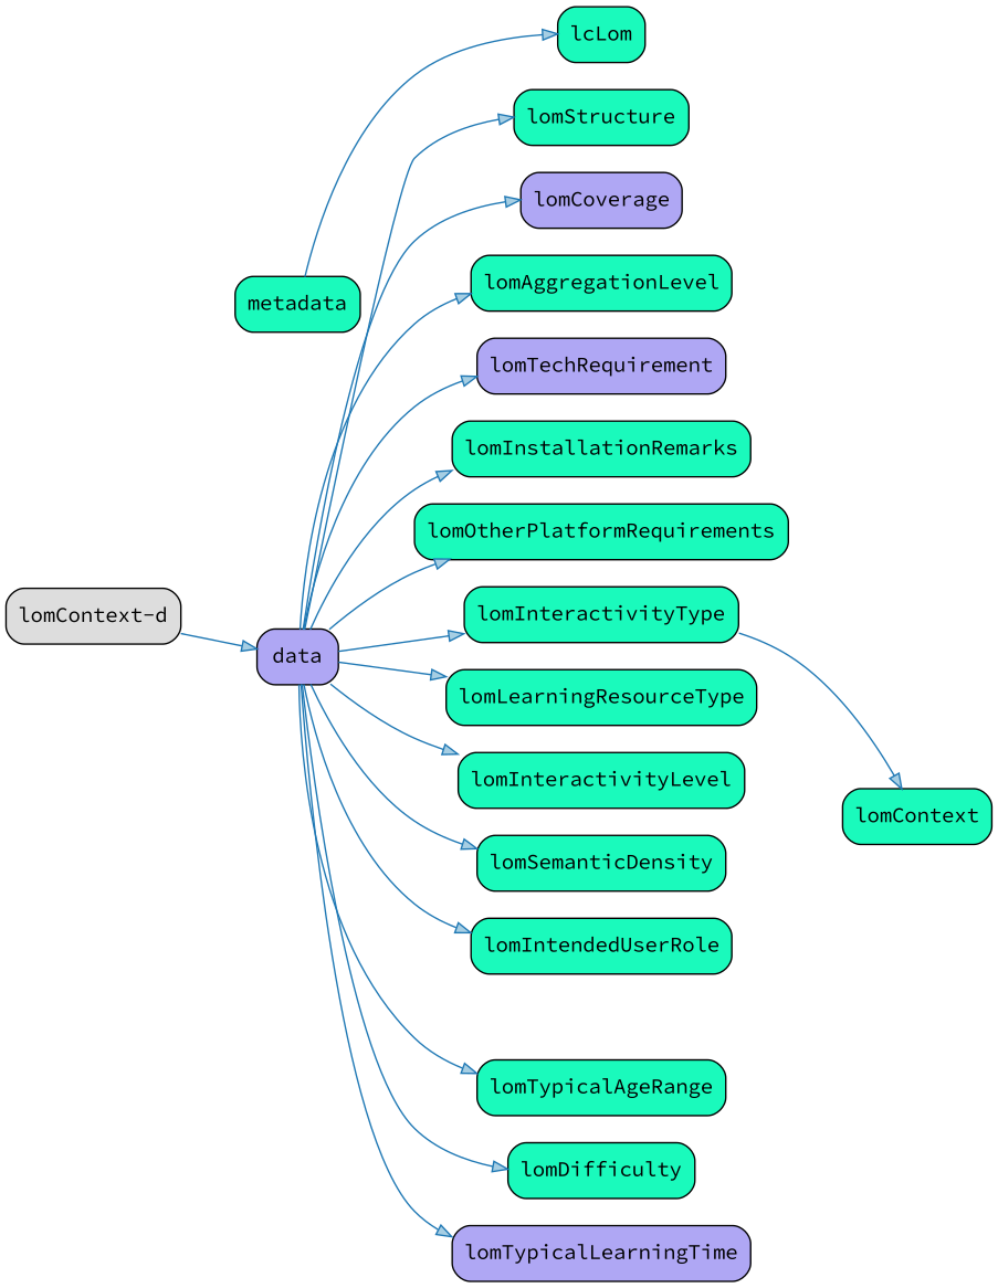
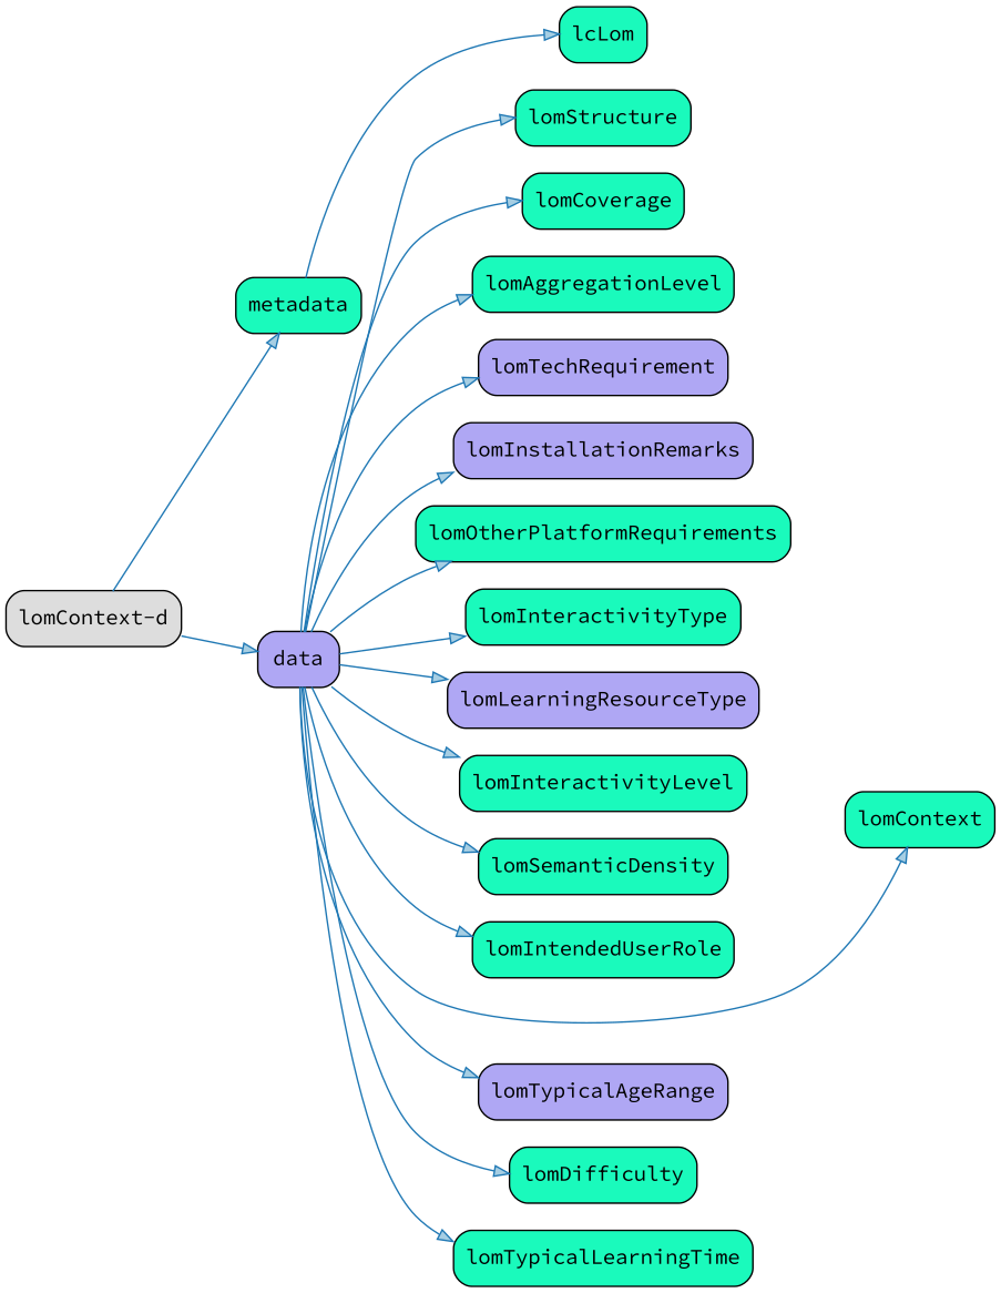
  strict digraph {
    fontname="Source Code Pro"
    rankdir=LR
    node [fillcolor="#1AFABC" fontname="Source Code Pro" shape=Mrecord style=filled]
    edge [color="#1f78b4" fillcolor="#a6cee3" fontname="Source Code Pro"]
    n1 [fillcolor="#DDDDDD" label="lomContext-d"]
    n2 [label=metadata]
    n3 [fillcolor="#AFA7F4" label=data]
    n4 [label=lcLom]
    n5 [label=lomStructure]
-   n6 [fillcolor="#AFA7F4" label=lomCoverage]
+   n6 [label=lomCoverage]
    n7 [label=lomAggregationLevel]
    n8 [fillcolor="#AFA7F4" label=lomTechRequirement]
-   n9 [label=lomInstallationRemarks]
+   n9 [fillcolor="#AFA7F4" label=lomInstallationRemarks]
    n10 [label=lomOtherPlatformRequirements]
    n11 [label=lomInteractivityType]
-   n12 [label=lomLearningResourceType]
+   n12 [fillcolor="#AFA7F4" label=lomLearningResourceType]
    n13 [label=lomInteractivityLevel]
    n14 [label=lomSemanticDensity]
    n15 [label=lomIntendedUserRole]
    n16 [label=lomContext]
-   n17 [label=lomTypicalAgeRange]
+   n17 [fillcolor="#AFA7F4" label=lomTypicalAgeRange]
    n18 [label=lomDifficulty]
-   n19 [fillcolor="#AFA7F4" label=lomTypicalLearningTime]
+   n19 [label=lomTypicalLearningTime]
+   n1 -> n2
    n1 -> n3
    n2 -> n4
    n3 -> n5
    n3 -> n6
    n3 -> n7
    n3 -> n8
    n3 -> n9
    n3 -> n10
    n3 -> n11
    n3 -> n12
    n3 -> n13
    n3 -> n14
    n3 -> n15
-   n11 -> n16
+   n3 -> n16
    n3 -> n17
    n3 -> n18
    n3 -> n19
  }
